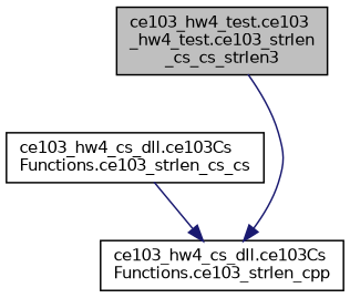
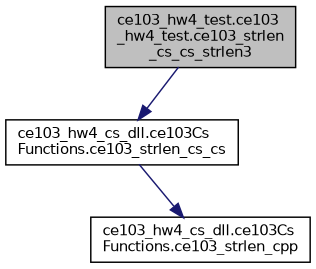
  digraph {
    rankdir=TB
    node [color=black fillcolor=white fontname=Helvetica fontsize=10 shape=record style=filled]
    edge [color=midnightblue fontname=Helvetica fontsize=10 labelfontname=Helvetica labelfontsize=10 style=solid]
    n1 [fillcolor=grey75 fontcolor=black height=0.2 label="ce103_hw4_test.ce103\l_hw4_test.ce103_strlen\l_cs_cs_strlen3" width=0.4]
    n2 [height=0.2 label="ce103_hw4_cs_dll.ce103Cs\lFunctions.ce103_strlen_cs_cs" width=0.4]
    n3 [height=0.2 label="ce103_hw4_cs_dll.ce103Cs\lFunctions.ce103_strlen_cpp" width=0.4]
-   n1 -> n3
+   n1 -> n2
    n2 -> n3
  }
